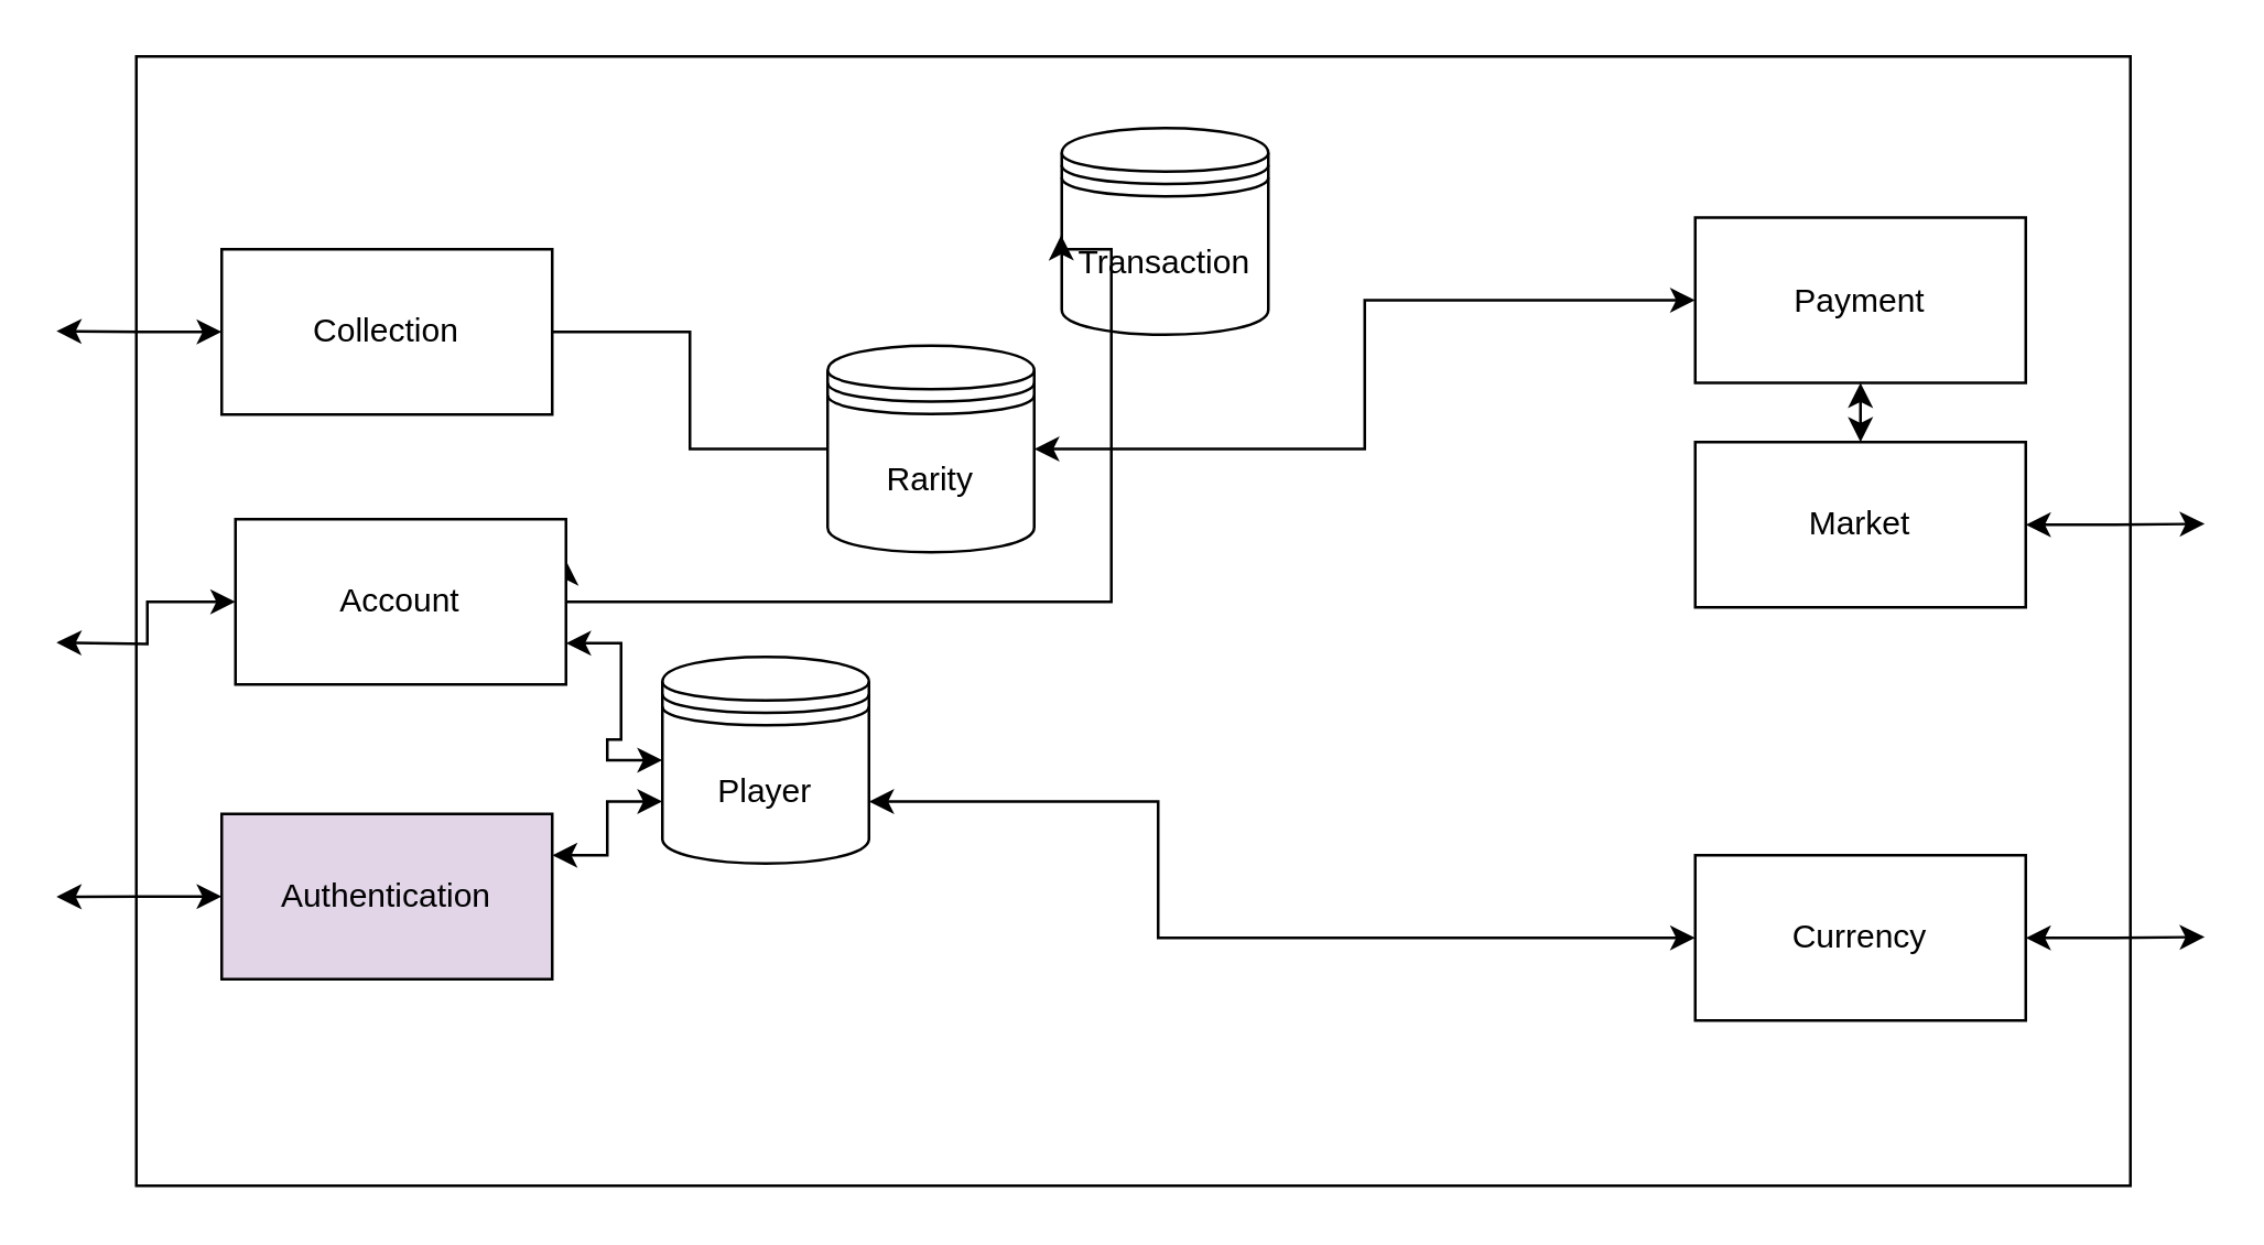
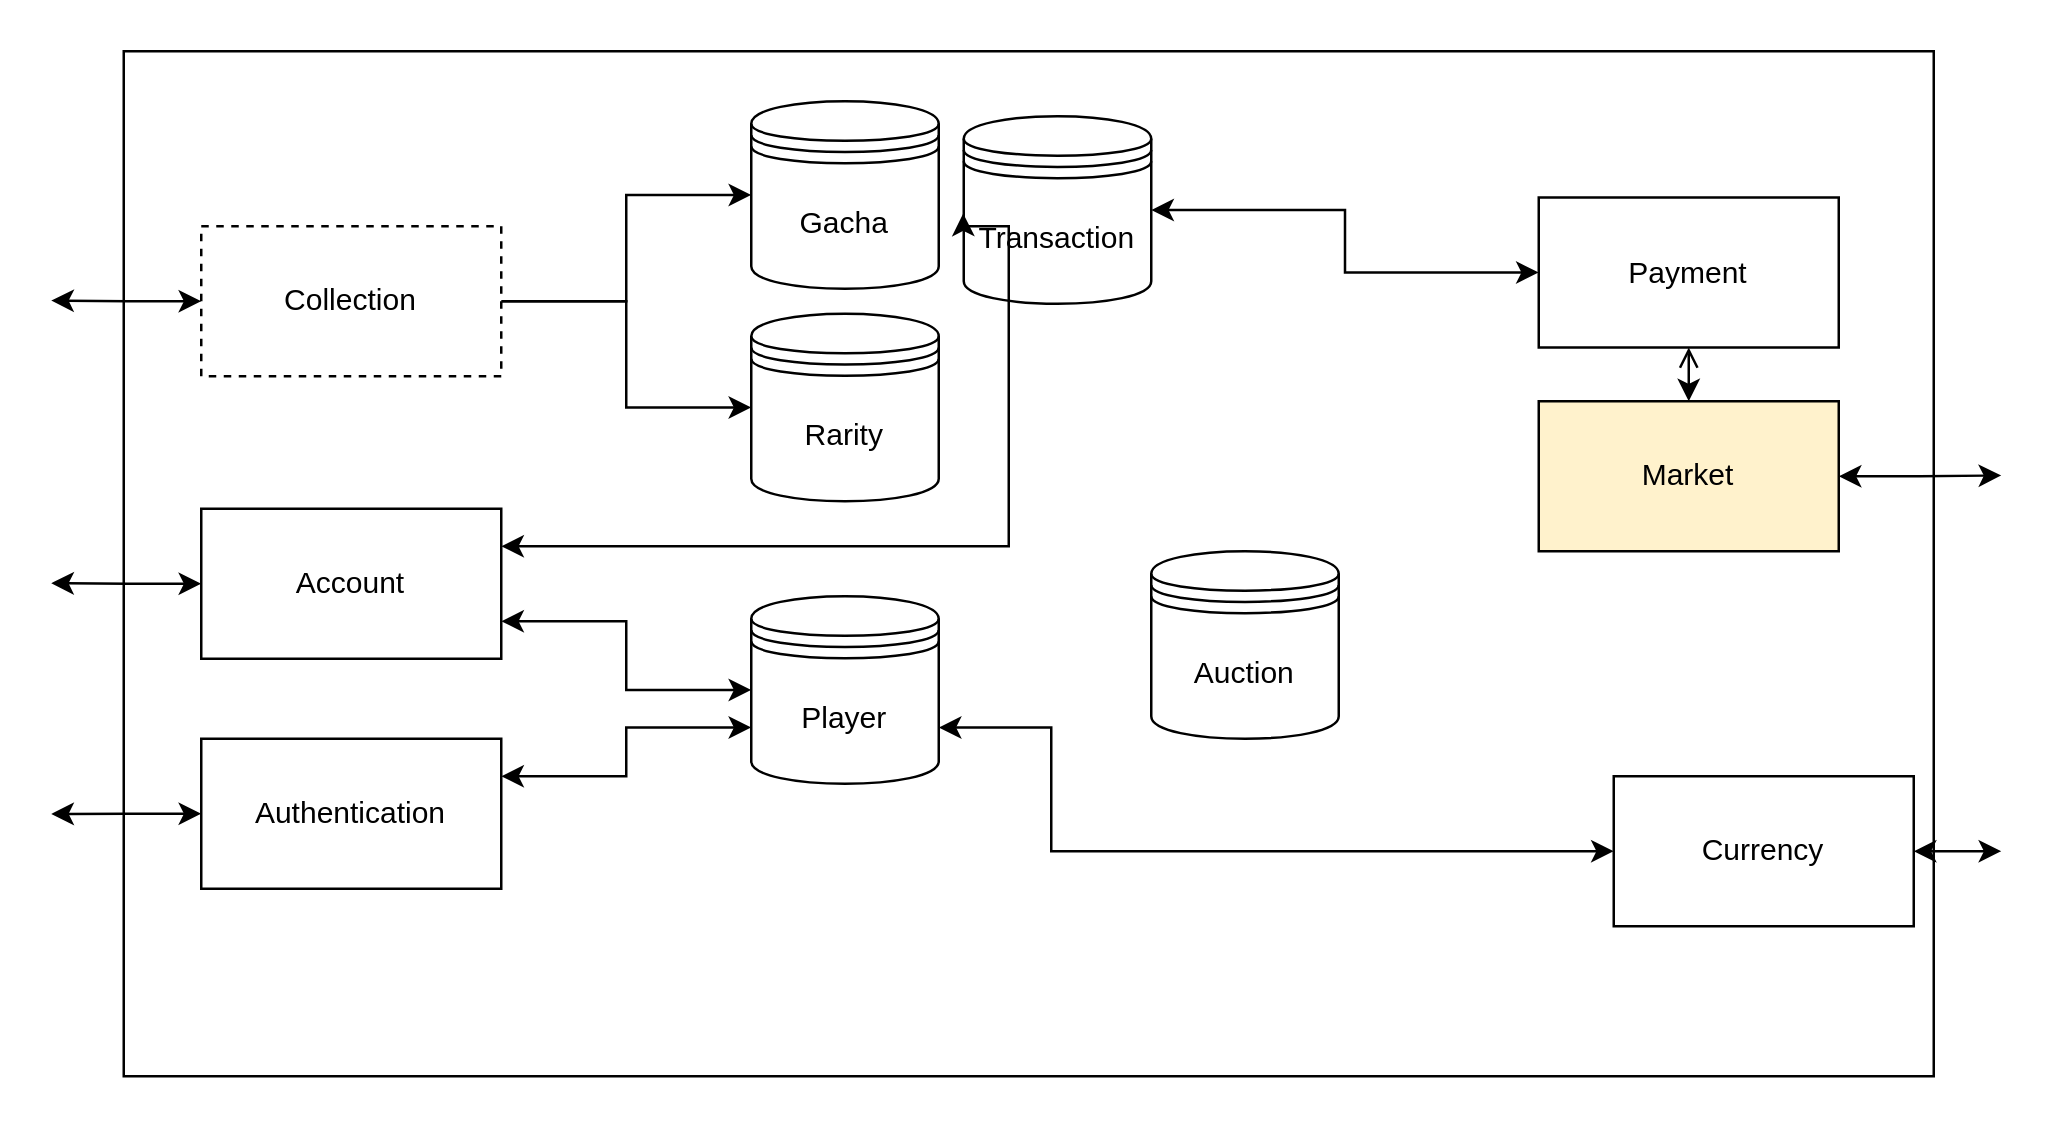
  <mxCell id="0" />
  <mxCell id="1" parent="0" />
  <mxCell id="2" value="" style="rounded=0;whiteSpace=wrap;html=1;fillColor=default;" vertex="1" parent="1"><mxGeometry x="49" y="20" width="724" height="410" as="geometry" /></mxCell>
  <mxCell id="3" style="edgeStyle=orthogonalEdgeStyle;rounded=0;orthogonalLoop=1;jettySize=auto;html=1;exitX=1;exitY=0.25;exitDx=0;exitDy=0;entryX=0;entryY=0.7;entryDx=0;entryDy=0;startArrow=classic;startFill=1;" edge="1" parent="1" source="5" target="6"><mxGeometry relative="1" as="geometry" /></mxCell>
  <mxCell id="4" style="edgeStyle=orthogonalEdgeStyle;rounded=0;orthogonalLoop=1;jettySize=auto;html=1;exitX=0;exitY=0.5;exitDx=0;exitDy=0;startArrow=classic;startFill=1;" edge="1" parent="1" source="5"><mxGeometry relative="1" as="geometry"><mxPoint x="20" y="325.077" as="targetPoint" /></mxGeometry></mxCell>
- <mxCell id="5" value="Authentication" style="rounded=0;whiteSpace=wrap;html=1;fillColor=#e1d5e7;" vertex="1" parent="1"><mxGeometry x="80" y="295" width="120" height="60" as="geometry" /></mxCell>
- <mxCell id="6" value="Player" style="shape=datastore;whiteSpace=wrap;html=1;" vertex="1" parent="1"><mxGeometry x="240" y="238" width="75" height="75" as="geometry" /></mxCell>
- <mxCell id="9" style="edgeStyle=orthogonalEdgeStyle;rounded=0;orthogonalLoop=1;jettySize=auto;html=1;exitX=1;exitY=0.5;exitDx=0;exitDy=0;entryX=0;entryY=0.5;entryDx=0;entryDy=0;endArrow=none;" edge="1" parent="1" source="11" target="13"><mxGeometry relative="1" as="geometry" /></mxCell>
+ <mxCell id="5" value="Authentication" style="rounded=0;whiteSpace=wrap;html=1;" vertex="1" parent="1"><mxGeometry x="80" y="295" width="120" height="60" as="geometry" /></mxCell>
+ <mxCell id="6" value="Player" style="shape=datastore;whiteSpace=wrap;html=1;" vertex="1" parent="1"><mxGeometry x="300" y="238" width="75" height="75" as="geometry" /></mxCell>
+ <mxCell id="7" value="Gacha" style="shape=datastore;whiteSpace=wrap;html=1;" vertex="1" parent="1"><mxGeometry x="300" y="40" width="75" height="75" as="geometry" /></mxCell>
+ <mxCell id="8" style="edgeStyle=orthogonalEdgeStyle;rounded=0;orthogonalLoop=1;jettySize=auto;html=1;entryX=0;entryY=0.5;entryDx=0;entryDy=0;exitX=1;exitY=0.5;exitDx=0;exitDy=0;" edge="1" parent="1" source="11" target="7"><mxGeometry relative="1" as="geometry"><mxPoint x="230" y="120" as="sourcePoint" /></mxGeometry></mxCell>
+ <mxCell id="9" style="edgeStyle=orthogonalEdgeStyle;rounded=0;orthogonalLoop=1;jettySize=auto;html=1;exitX=1;exitY=0.5;exitDx=0;exitDy=0;entryX=0;entryY=0.5;entryDx=0;entryDy=0;" edge="1" parent="1" source="11" target="13"><mxGeometry relative="1" as="geometry" /></mxCell>
  <mxCell id="10" style="edgeStyle=orthogonalEdgeStyle;rounded=0;orthogonalLoop=1;jettySize=auto;html=1;exitX=0;exitY=0.5;exitDx=0;exitDy=0;startArrow=classic;startFill=1;" edge="1" parent="1" source="11"><mxGeometry relative="1" as="geometry"><mxPoint x="20" y="119.692" as="targetPoint" /></mxGeometry></mxCell>
- <mxCell id="11" value="Collection" style="rounded=0;whiteSpace=wrap;html=1;" vertex="1" parent="1"><mxGeometry x="80" y="90" width="120" height="60" as="geometry" /></mxCell>
+ <mxCell id="11" value="Collection" style="rounded=0;whiteSpace=wrap;html=1;dashed=1;" vertex="1" parent="1"><mxGeometry x="80" y="90" width="120" height="60" as="geometry" /></mxCell>
  <mxCell id="12" value="Transaction" style="shape=datastore;whiteSpace=wrap;html=1;" vertex="1" parent="1"><mxGeometry x="385" y="46" width="75" height="75" as="geometry" /></mxCell>
  <mxCell id="13" value="Rarity" style="shape=datastore;whiteSpace=wrap;html=1;" vertex="1" parent="1"><mxGeometry x="300" y="125" width="75" height="75" as="geometry" /></mxCell>
+ <mxCell id="14" value="Auction" style="shape=datastore;whiteSpace=wrap;html=1;" vertex="1" parent="1"><mxGeometry x="460" y="220" width="75" height="75" as="geometry" /></mxCell>
  <mxCell id="15" style="edgeStyle=orthogonalEdgeStyle;rounded=0;orthogonalLoop=1;jettySize=auto;html=1;exitX=1;exitY=0.75;exitDx=0;exitDy=0;entryX=0;entryY=0.5;entryDx=0;entryDy=0;startArrow=classic;startFill=1;" edge="1" parent="1" source="18" target="6"><mxGeometry relative="1" as="geometry" /></mxCell>
  <mxCell id="16" style="edgeStyle=orthogonalEdgeStyle;rounded=0;orthogonalLoop=1;jettySize=auto;html=1;exitX=1;exitY=0.25;exitDx=0;exitDy=0;startArrow=classic;startFill=1;entryX=-0.003;entryY=0.519;entryDx=0;entryDy=0;entryPerimeter=0;" edge="1" parent="1" source="18" target="12"><mxGeometry relative="1" as="geometry"><mxPoint x="480" y="90" as="targetPoint" /><Array as="points"><mxPoint x="403" y="218" /><mxPoint x="403" y="90" /></Array></mxGeometry></mxCell>
  <mxCell id="17" style="edgeStyle=orthogonalEdgeStyle;rounded=0;orthogonalLoop=1;jettySize=auto;html=1;exitX=0;exitY=0.5;exitDx=0;exitDy=0;startArrow=classic;startFill=1;" edge="1" parent="1" source="18"><mxGeometry relative="1" as="geometry"><mxPoint x="20" y="232.769" as="targetPoint" /></mxGeometry></mxCell>
- <mxCell id="18" value="Account" style="rounded=0;whiteSpace=wrap;html=1;" vertex="1" parent="1"><mxGeometry x="85" y="188" width="120" height="60" as="geometry" /></mxCell>
- <mxCell id="19" style="edgeStyle=orthogonalEdgeStyle;rounded=0;orthogonalLoop=1;jettySize=auto;html=1;exitX=0.5;exitY=0;exitDx=0;exitDy=0;entryX=0.5;entryY=1;entryDx=0;entryDy=0;startArrow=classic;startFill=1;" edge="1" parent="1" source="21" target="23"><mxGeometry relative="1" as="geometry" /></mxCell>
+ <mxCell id="18" value="Account" style="rounded=0;whiteSpace=wrap;html=1;" vertex="1" parent="1"><mxGeometry x="80" y="203" width="120" height="60" as="geometry" /></mxCell>
+ <mxCell id="19" style="edgeStyle=orthogonalEdgeStyle;rounded=0;orthogonalLoop=1;jettySize=auto;html=1;exitX=0.5;exitY=0;exitDx=0;exitDy=0;entryX=0.5;entryY=1;entryDx=0;entryDy=0;startArrow=classic;startFill=1;endArrow=open;" edge="1" parent="1" source="21" target="23"><mxGeometry relative="1" as="geometry" /></mxCell>
  <mxCell id="20" style="edgeStyle=orthogonalEdgeStyle;rounded=0;orthogonalLoop=1;jettySize=auto;html=1;exitX=1;exitY=0.5;exitDx=0;exitDy=0;startArrow=classic;startFill=1;" edge="1" parent="1" source="21"><mxGeometry relative="1" as="geometry"><mxPoint x="800" y="189.692" as="targetPoint" /></mxGeometry></mxCell>
- <mxCell id="21" value="Market" style="rounded=0;whiteSpace=wrap;html=1;" vertex="1" parent="1"><mxGeometry x="615" y="160" width="120" height="60" as="geometry" /></mxCell>
- <mxCell id="22" style="edgeStyle=orthogonalEdgeStyle;rounded=0;orthogonalLoop=1;jettySize=auto;html=1;exitX=0;exitY=0.5;exitDx=0;exitDy=0;startArrow=classic;startFill=1;" edge="1" parent="1" source="23" target="13"><mxGeometry relative="1" as="geometry" /></mxCell>
+ <mxCell id="21" value="Market" style="rounded=0;whiteSpace=wrap;html=1;fillColor=#fff2cc;" vertex="1" parent="1"><mxGeometry x="615" y="160" width="120" height="60" as="geometry" /></mxCell>
+ <mxCell id="22" style="edgeStyle=orthogonalEdgeStyle;rounded=0;orthogonalLoop=1;jettySize=auto;html=1;exitX=0;exitY=0.5;exitDx=0;exitDy=0;entryX=1;entryY=0.5;entryDx=0;entryDy=0;startArrow=classic;startFill=1;" edge="1" parent="1" source="23" target="12"><mxGeometry relative="1" as="geometry" /></mxCell>
  <mxCell id="23" value="Payment" style="rounded=0;whiteSpace=wrap;html=1;" vertex="1" parent="1"><mxGeometry x="615" y="78.5" width="120" height="60" as="geometry" /></mxCell>
  <mxCell id="24" style="edgeStyle=orthogonalEdgeStyle;rounded=0;orthogonalLoop=1;jettySize=auto;html=1;exitX=0;exitY=0.5;exitDx=0;exitDy=0;entryX=1;entryY=0.7;entryDx=0;entryDy=0;startArrow=classic;startFill=1;" edge="1" parent="1" source="26" target="6"><mxGeometry relative="1" as="geometry"><Array as="points"><mxPoint x="420" y="340" /><mxPoint x="420" y="291" /></Array></mxGeometry></mxCell>
  <mxCell id="25" style="edgeStyle=orthogonalEdgeStyle;rounded=0;orthogonalLoop=1;jettySize=auto;html=1;exitX=1;exitY=0.5;exitDx=0;exitDy=0;startArrow=classic;startFill=1;" edge="1" parent="1" source="26"><mxGeometry relative="1" as="geometry"><mxPoint x="800" y="339.692" as="targetPoint" /></mxGeometry></mxCell>
- <mxCell id="26" value="Currency" style="rounded=0;whiteSpace=wrap;html=1;" vertex="1" parent="1"><mxGeometry x="615" y="310" width="120" height="60" as="geometry" /></mxCell>
+ <mxCell id="26" value="Currency" style="rounded=0;whiteSpace=wrap;html=1;" vertex="1" parent="1"><mxGeometry x="645" y="310" width="120" height="60" as="geometry" /></mxCell>
